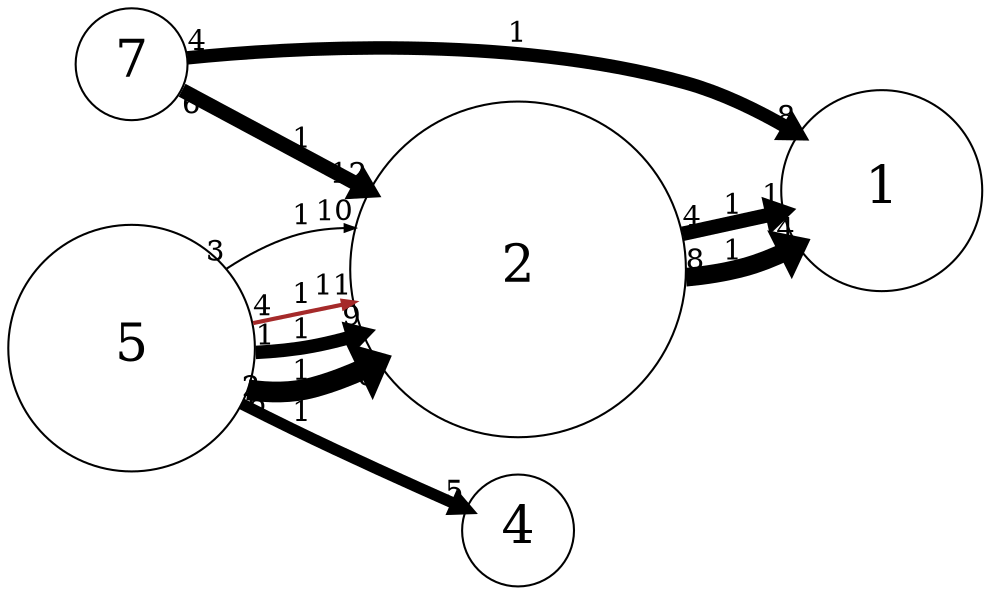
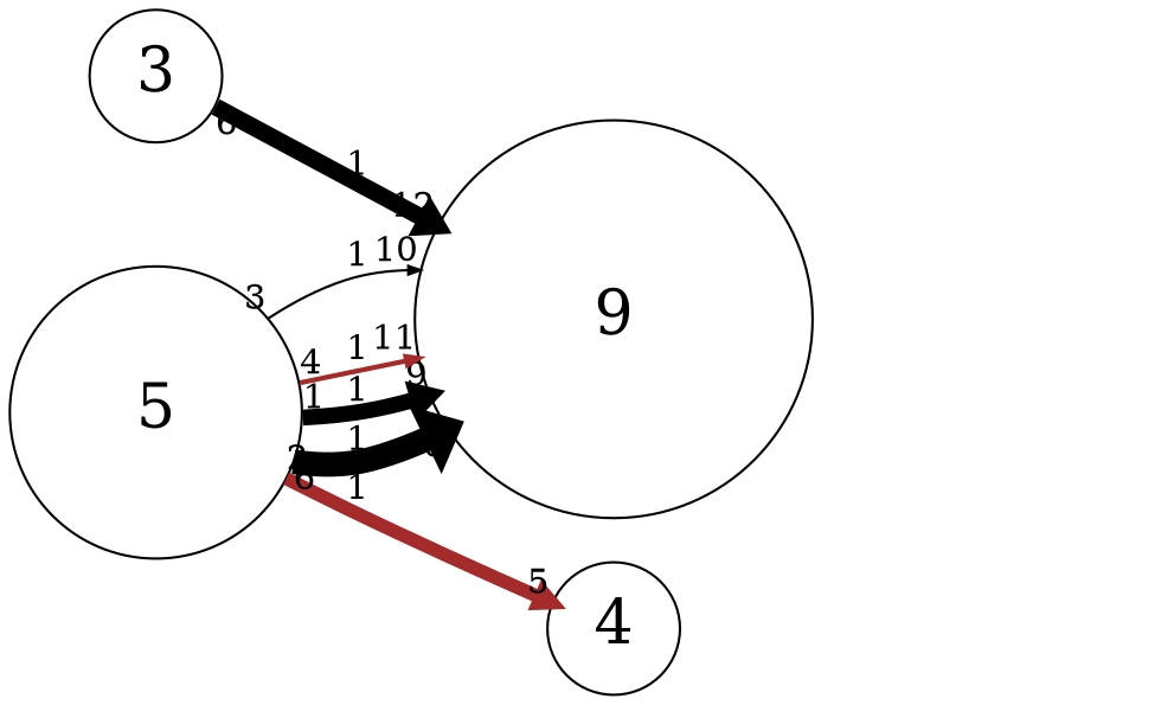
  digraph {
    rankdir=LR
    scale=1
    splines=spline
    node [fontsize=25 shape=circle]
    edge [arrowsize=0.5 capacity=1 color=black from_pd=3 penwidth=7.0 pt=7 splines=true taillabel=4]
-   n1 [height=1.35 label=1 width=1.35]
    n2 [height=0.75 label=4 width=0.75]
-   n3 [height=2.25 label=2 width=2.25]
-   n4 [height=0.75 label=7 width=0.75]
+   n3 [height=2.25 label=9 width=2.25]
+   n4 [height=0.75 label=3 width=0.75]
    n5 [height=1.65 label=5 width=1.65]
-   n3 -> n1 [from_pd=7 headlabel=4 label=1 penwidth=9.0 pt=3 taillabel=8 to_pd=3]
-   n3 -> n1 [headlabel=1 label=1 to_pd=0]
-   n4 -> n1 [headlabel=8 label=1 penwidth=6.5 pt=8 to_pd=7]
    n4 -> n3 [from_pd=5 headlabel=12 label=1 taillabel=6 to_pd=11]
-   n5 -> n2 [from_pd=1 headlabel=5 label=1 penwidth=5.5 pt=10 taillabel=2 to_pd=4]
+   n5 -> n2 [color=brown from_pd=1 headlabel=5 label=1 penwidth=5.5 pt=10 taillabel=2 to_pd=4]
    n5 -> n3 [from_pd=0 headlabel=9 label=1 penwidth=6.5 pt=8 taillabel=1 to_pd=8]
    n5 -> n3 [from_pd=5 headlabel=6 label=1 penwidth=10.0 pt=1 taillabel=6 to_pd=5]
    n5 -> n3 [from_pd=2 headlabel=10 label=1 penwidth=1.0 pt=19 taillabel=3 to_pd=9]
    n5 -> n3 [color=brown headlabel=11 label=1 penwidth=2.0 pt=17 to_pd=10]
  }
